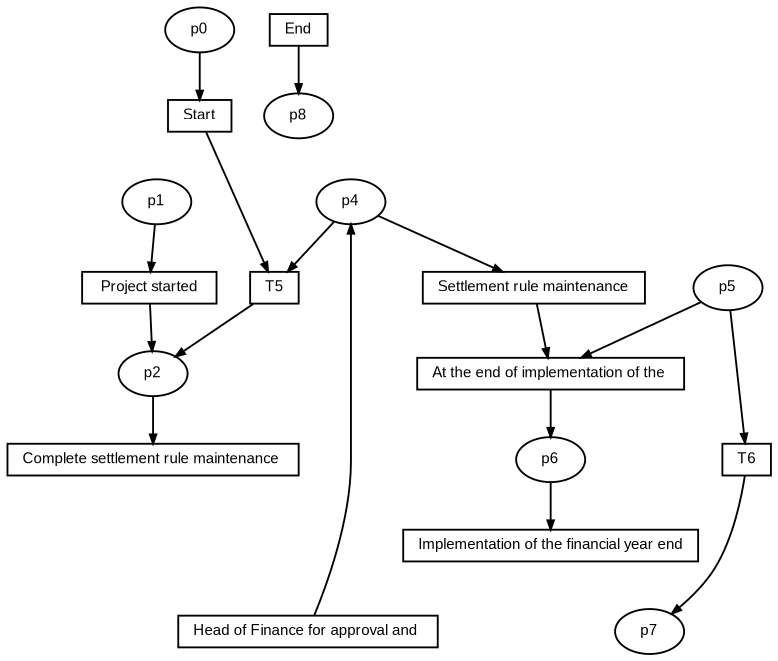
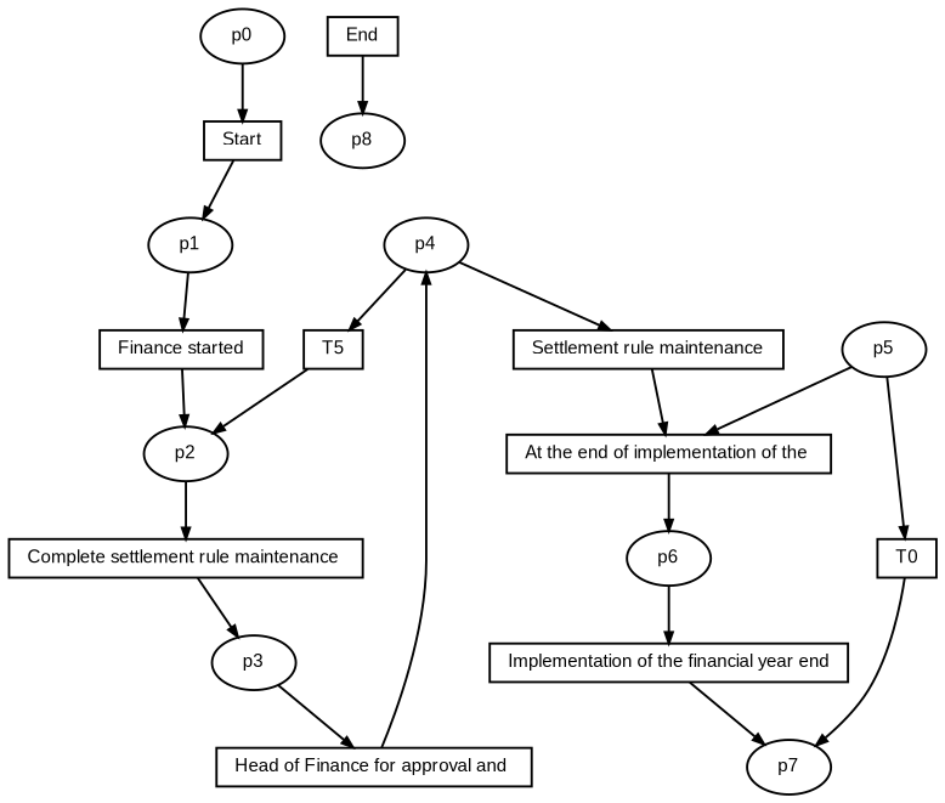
  digraph {
    fontname=Arial
    fontsize=8
    rankdir=TB
    ranksep=.3
    remincross=true
    node [fontname=Arial fontsize=8 shape=box]
    edge [arrowsize=0.5]
    n1 [height=.2 label=p7 shape=oval width=.2]
    n2 [height=.2 label="At the end of implementation of the " width=.2]
    n3 [height=.2 label=p6 shape=oval width=.2]
    n4 [height=.2 label="Implementation of the financial year end" width=.2]
-   n5 [height=.2 label=T6 width=.2]
+   n5 [height=.2 label=T0 width=.2]
    n6 [height=.2 label=T5 width=.2]
    n7 [height=.2 label=p2 shape=oval width=.2]
    n8 [height=.2 label="Complete settlement rule maintenance " width=.2]
    n9 [height=.2 label="Settlement rule maintenance" width=.2]
    n10 [height=.2 label=p5 shape=oval width=.2]
    n11 [height=.2 label="Head of Finance for approval and " width=.2]
    n12 [height=.2 label=p4 shape=oval width=.2]
+   n13 [height=.2 label=p3 shape=oval width=.2]
    n14 [height=.2 label=End width=.2]
    n15 [height=.2 label=p8 shape=oval width=.2]
-   n16 [height=.2 label="Project started" width=.2]
+   n16 [height=.2 label="Finance started" width=.2]
    n17 [height=.2 label=Start width=.2]
    n18 [height=.2 label=p1 shape=oval width=.2]
    n19 [height=.2 label=p0 shape=oval width=.2]
    n2 -> n3
    n3 -> n4
+   n4 -> n1
    n5 -> n1
    n6 -> n7
    n7 -> n8
+   n8 -> n13
    n9 -> n2
    n10 -> n2
    n10 -> n5
    n11 -> n12
    n12 -> n6
    n12 -> n9
+   n13 -> n11
    n14 -> n15
    n16 -> n7
-   n17 -> n6
+   n17 -> n18
    n18 -> n16
    n19 -> n17
  }
